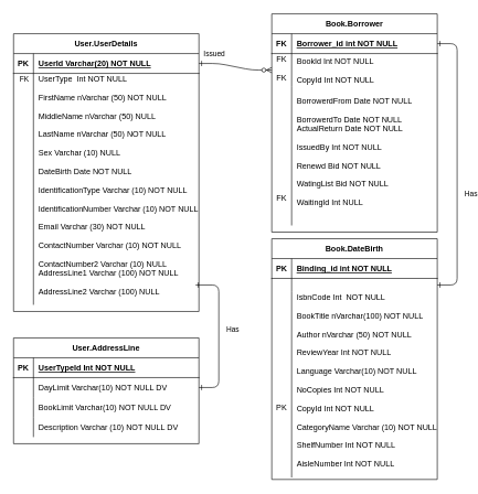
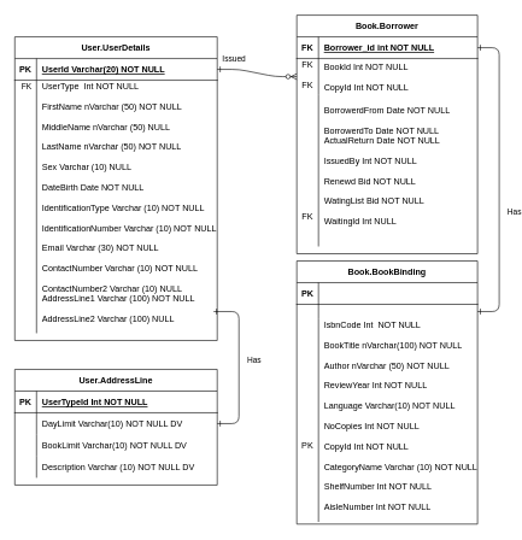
  <mxCell id="0" />
  <mxCell id="1" parent="0" />
  <mxCell id="2" value="" style="edgeStyle=entityRelationEdgeStyle;endArrow=ERzeroToMany;startArrow=ERone;endFill=1;startFill=0;" parent="1" source="7" target="17" edge="1"><mxGeometry width="100" height="100" relative="1" as="geometry"><mxPoint x="240" y="650" as="sourcePoint" /><mxPoint x="340" y="550" as="targetPoint" /></mxGeometry></mxCell>
  <mxCell id="3" value="Issued" style="edgeLabel;html=1;align=center;verticalAlign=middle;resizable=0;points=[];" parent="2" vertex="1" connectable="0"><mxGeometry x="-0.66" y="2" relative="1" as="geometry"><mxPoint x="3" y="-13" as="offset" /></mxGeometry></mxCell>
  <mxCell id="4" value="" style="edgeStyle=entityRelationEdgeStyle;endArrow=ERone;startArrow=ERone;endFill=0;startFill=0;" parent="1" source="14" target="27" edge="1"><mxGeometry width="100" height="100" relative="1" as="geometry"><mxPoint x="300" y="110" as="sourcePoint" /><mxPoint x="360" y="135" as="targetPoint" /></mxGeometry></mxCell>
  <mxCell id="5" value="Has" style="edgeLabel;html=1;align=center;verticalAlign=middle;resizable=0;points=[];" parent="4" vertex="1" connectable="0"><mxGeometry x="0.504" relative="1" as="geometry"><mxPoint x="20" y="-63" as="offset" /></mxGeometry></mxCell>
  <mxCell id="6" value="User.UserDetails" style="shape=table;startSize=30;container=1;collapsible=1;childLayout=tableLayout;fixedRows=1;rowLines=0;fontStyle=1;align=center;resizeLast=1;" parent="1" vertex="1"><mxGeometry x="20" y="50" width="280" height="420" as="geometry" /></mxCell>
  <mxCell id="7" value="" style="shape=partialRectangle;collapsible=0;dropTarget=0;pointerEvents=0;fillColor=none;points=[[0,0.5],[1,0.5]];portConstraint=eastwest;top=0;left=0;right=0;bottom=1;" parent="6" vertex="1"><mxGeometry y="30" width="280" height="30" as="geometry" /></mxCell>
  <mxCell id="8" value="PK" style="shape=partialRectangle;overflow=hidden;connectable=0;fillColor=none;top=0;left=0;bottom=0;right=0;fontStyle=1;" parent="7" vertex="1"><mxGeometry width="30" height="30" as="geometry" /></mxCell>
  <mxCell id="9" value="UserId Varchar(20) NOT NULL" style="shape=partialRectangle;overflow=hidden;connectable=0;fillColor=none;top=0;left=0;bottom=0;right=0;align=left;spacingLeft=6;fontStyle=5;" parent="7" vertex="1"><mxGeometry x="30" width="250" height="30" as="geometry" /></mxCell>
  <mxCell id="10" value="" style="shape=partialRectangle;collapsible=0;dropTarget=0;pointerEvents=0;fillColor=none;points=[[0,0.5],[1,0.5]];portConstraint=eastwest;top=0;left=0;right=0;bottom=0;" parent="6" vertex="1"><mxGeometry y="60" width="280" height="350" as="geometry" /></mxCell>
  <mxCell id="11" value="&#10;" style="shape=partialRectangle;overflow=hidden;connectable=0;fillColor=none;top=0;left=0;bottom=0;right=0;" parent="10" vertex="1"><mxGeometry width="30" height="350" as="geometry" /></mxCell>
  <mxCell id="12" value="UserType  Int NOT NULL  &#10;&#10;FirstName nVarchar (50) NOT NULL&#10;&#10;MiddleName nVarchar (50) NULL&#10;&#10;LastName nVarchar (50) NOT NULL&#10;&#10;Sex Varchar (10) NULL&#10;&#10;DateBirth Date NOT NULL&#10;&#10;IdentificationType Varchar (10) NOT NULL&#10;&#10;IdentificationNumber Varchar (10) NOT NULL&#10;&#10;Email Varchar (30) NOT NULL&#10;&#10;ContactNumber Varchar (10) NOT NULL&#10;&#10;ContactNumber2 Varchar (10) NULL&#10;AddressLine1 Varchar (100) NOT NULL&#10;&#10;AddressLine2 Varchar (100) NULL&#10;&#10;&#10;&#10;&#10;&#10;&#10;&#10;" style="shape=partialRectangle;overflow=hidden;connectable=0;fillColor=none;top=0;left=0;bottom=0;right=0;align=left;spacingLeft=6;" parent="10" vertex="1"><mxGeometry x="30" width="250" height="350" as="geometry" /></mxCell>
  <mxCell id="13" value="Book.Borrower" style="shape=table;startSize=30;container=1;collapsible=1;childLayout=tableLayout;fixedRows=1;rowLines=0;fontStyle=1;align=center;resizeLast=1;" parent="1" vertex="1"><mxGeometry x="410" y="20" width="250" height="330" as="geometry" /></mxCell>
  <mxCell id="14" value="" style="shape=partialRectangle;collapsible=0;dropTarget=0;pointerEvents=0;fillColor=none;points=[[0,0.5],[1,0.5]];portConstraint=eastwest;top=0;left=0;right=0;bottom=1;" parent="13" vertex="1"><mxGeometry y="30" width="250" height="30" as="geometry" /></mxCell>
  <mxCell id="15" value="FK" style="shape=partialRectangle;overflow=hidden;connectable=0;fillColor=none;top=0;left=0;bottom=0;right=0;fontStyle=1;" parent="14" vertex="1"><mxGeometry width="30" height="30" as="geometry" /></mxCell>
  <mxCell id="16" value="Borrower_id int NOT NULL " style="shape=partialRectangle;overflow=hidden;connectable=0;fillColor=none;top=0;left=0;bottom=0;right=0;align=left;spacingLeft=6;fontStyle=5;" parent="14" vertex="1"><mxGeometry x="30" width="220" height="30" as="geometry" /></mxCell>
  <mxCell id="17" value="" style="shape=partialRectangle;collapsible=0;dropTarget=0;pointerEvents=0;fillColor=none;points=[[0,0.5],[1,0.5]];portConstraint=eastwest;top=0;left=0;right=0;bottom=0;" parent="13" vertex="1"><mxGeometry y="60" width="250" height="50" as="geometry" /></mxCell>
  <mxCell id="18" value="FK&#10;&#10;FK&#10;" style="shape=partialRectangle;overflow=hidden;connectable=0;fillColor=none;top=0;left=0;bottom=0;right=0;" parent="17" vertex="1"><mxGeometry width="30" height="50" as="geometry" /></mxCell>
  <mxCell id="19" value="BookId Int NOT NULL&#10;&#10;CopyId Int NOT NULL" style="shape=partialRectangle;overflow=hidden;connectable=0;fillColor=none;top=0;left=0;bottom=0;right=0;align=left;spacingLeft=6;" parent="17" vertex="1"><mxGeometry x="30" width="220" height="50" as="geometry" /></mxCell>
  <mxCell id="20" value="" style="shape=partialRectangle;collapsible=0;dropTarget=0;pointerEvents=0;fillColor=none;points=[[0,0.5],[1,0.5]];portConstraint=eastwest;top=0;left=0;right=0;bottom=0;" parent="13" vertex="1"><mxGeometry y="110" width="250" height="210" as="geometry" /></mxCell>
  <mxCell id="21" value="&#10;&#10;&#10;&#10;&#10;&#10;&#10;&#10;&#10;&#10;FK&#10;" style="shape=partialRectangle;overflow=hidden;connectable=0;fillColor=none;top=0;left=0;bottom=0;right=0;" parent="20" vertex="1"><mxGeometry width="30" height="210" as="geometry" /></mxCell>
  <mxCell id="22" value="BorrowerdFrom Date NOT NULL&#10;&#10;BorrowerdTo Date NOT NULL&#10;ActualReturn Date NOT NULL&#10;&#10;IssuedBy Int NOT NULL&#10;&#10;Renewd Bid NOT NULL&#10;&#10;WatingList Bid NOT NULL&#10;&#10;WaitingId Int NULL&#10;" style="shape=partialRectangle;overflow=hidden;connectable=0;fillColor=none;top=0;left=0;bottom=0;right=0;align=left;spacingLeft=6;" parent="20" vertex="1"><mxGeometry x="30" width="220" height="210" as="geometry" /></mxCell>
- <mxCell id="23" value="Book.DateBirth" style="shape=table;startSize=30;container=1;collapsible=1;childLayout=tableLayout;fixedRows=1;rowLines=0;fontStyle=1;align=center;resizeLast=1;" parent="1" vertex="1"><mxGeometry x="410" y="360" width="250" height="364" as="geometry" /></mxCell>
+ <mxCell id="23" value="Book.BookBinding" style="shape=table;startSize=30;container=1;collapsible=1;childLayout=tableLayout;fixedRows=1;rowLines=0;fontStyle=1;align=center;resizeLast=1;" parent="1" vertex="1"><mxGeometry x="410" y="360" width="250" height="364" as="geometry" /></mxCell>
  <mxCell id="24" value="" style="shape=partialRectangle;collapsible=0;dropTarget=0;pointerEvents=0;fillColor=none;points=[[0,0.5],[1,0.5]];portConstraint=eastwest;top=0;left=0;right=0;bottom=1;" parent="23" vertex="1"><mxGeometry y="30" width="250" height="30" as="geometry" /></mxCell>
  <mxCell id="25" value="PK" style="shape=partialRectangle;overflow=hidden;connectable=0;fillColor=none;top=0;left=0;bottom=0;right=0;fontStyle=1;" parent="24" vertex="1"><mxGeometry width="30" height="30" as="geometry" /></mxCell>
- <mxCell id="26" value="Binding_id int NOT NULL " style="shape=partialRectangle;overflow=hidden;connectable=0;fillColor=none;top=0;left=0;bottom=0;right=0;align=left;spacingLeft=6;fontStyle=5;" parent="24" vertex="1"><mxGeometry x="30" width="220" height="30" as="geometry" /></mxCell>
  <mxCell id="27" value="" style="shape=partialRectangle;collapsible=0;dropTarget=0;pointerEvents=0;fillColor=none;points=[[0,0.5],[1,0.5]];portConstraint=eastwest;top=0;left=0;right=0;bottom=0;" parent="23" vertex="1"><mxGeometry y="60" width="250" height="20" as="geometry" /></mxCell>
  <mxCell id="28" value="" style="shape=partialRectangle;overflow=hidden;connectable=0;fillColor=none;top=0;left=0;bottom=0;right=0;" parent="27" vertex="1"><mxGeometry width="30" height="20" as="geometry" /></mxCell>
  <mxCell id="29" value="" style="shape=partialRectangle;overflow=hidden;connectable=0;fillColor=none;top=0;left=0;bottom=0;right=0;align=left;spacingLeft=6;" parent="27" vertex="1"><mxGeometry x="30" width="220" height="20" as="geometry" /></mxCell>
  <mxCell id="30" value="" style="shape=partialRectangle;collapsible=0;dropTarget=0;pointerEvents=0;fillColor=none;points=[[0,0.5],[1,0.5]];portConstraint=eastwest;top=0;left=0;right=0;bottom=0;" parent="23" vertex="1"><mxGeometry y="80" width="250" height="281" as="geometry" /></mxCell>
  <mxCell id="31" value="&#10;&#10;&#10;&#10;&#10;&#10;PK&#10;" style="shape=partialRectangle;overflow=hidden;connectable=0;fillColor=none;top=0;left=0;bottom=0;right=0;" parent="30" vertex="1"><mxGeometry width="30" height="281" as="geometry" /></mxCell>
  <mxCell id="32" value="IsbnCode Int  NOT NULL&#10;&#10;BookTitle nVarchar(100) NOT NULL&#10;&#10;Author nVarchar (50) NOT NULL&#10;&#10;ReviewYear Int NOT NULL&#10;&#10;Language Varchar(10) NOT NULL&#10;&#10;NoCopies Int NOT NULL&#10;&#10;CopyId Int NOT NULL&#10;&#10;CategoryName Varchar (10) NOT NULL&#10;&#10;ShelfNumber Int NOT NULL&#10;&#10;AisleNumber Int NOT NULL&#10;&#10;&#10;&#10;" style="shape=partialRectangle;overflow=hidden;connectable=0;fillColor=none;top=0;left=0;bottom=0;right=0;align=left;spacingLeft=6;" parent="30" vertex="1"><mxGeometry x="30" width="220" height="281" as="geometry" /></mxCell>
  <mxCell id="33" value="FK" style="edgeLabel;html=1;align=center;verticalAlign=middle;resizable=0;points=[];" parent="1" vertex="1" connectable="0"><mxGeometry x="322" y="80" as="geometry"><mxPoint x="-287" y="38" as="offset" /></mxGeometry></mxCell>
  <mxCell id="34" value="" style="edgeStyle=entityRelationEdgeStyle;endArrow=ERone;startArrow=ERone;endFill=0;startFill=0;" parent="1" target="40" edge="1"><mxGeometry width="100" height="100" relative="1" as="geometry"><mxPoint x="295" y="430" as="sourcePoint" /><mxPoint x="315" y="510" as="targetPoint" /></mxGeometry></mxCell>
  <mxCell id="35" value="Has" style="edgeLabel;html=1;align=center;verticalAlign=middle;resizable=0;points=[];" parent="34" vertex="1" connectable="0"><mxGeometry x="0.504" relative="1" as="geometry"><mxPoint x="20" y="-63" as="offset" /></mxGeometry></mxCell>
  <mxCell id="36" value="User.AddressLine" style="shape=table;startSize=30;container=1;collapsible=1;childLayout=tableLayout;fixedRows=1;rowLines=0;fontStyle=1;align=center;resizeLast=1;" parent="1" vertex="1"><mxGeometry x="20" y="510" width="280" height="160" as="geometry" /></mxCell>
  <mxCell id="37" value="" style="shape=partialRectangle;collapsible=0;dropTarget=0;pointerEvents=0;fillColor=none;top=0;left=0;bottom=1;right=0;points=[[0,0.5],[1,0.5]];portConstraint=eastwest;" parent="36" vertex="1"><mxGeometry y="30" width="280" height="30" as="geometry" /></mxCell>
  <mxCell id="38" value="PK" style="shape=partialRectangle;connectable=0;fillColor=none;top=0;left=0;bottom=0;right=0;fontStyle=1;overflow=hidden;" parent="37" vertex="1"><mxGeometry width="30" height="30" as="geometry" /></mxCell>
  <mxCell id="39" value="UserTypeId Int NOT NULL" style="shape=partialRectangle;connectable=0;fillColor=none;top=0;left=0;bottom=0;right=0;align=left;spacingLeft=6;fontStyle=5;overflow=hidden;" parent="37" vertex="1"><mxGeometry x="30" width="250" height="30" as="geometry" /></mxCell>
  <mxCell id="40" value="" style="shape=partialRectangle;collapsible=0;dropTarget=0;pointerEvents=0;fillColor=none;top=0;left=0;bottom=0;right=0;points=[[0,0.5],[1,0.5]];portConstraint=eastwest;" parent="36" vertex="1"><mxGeometry y="60" width="280" height="30" as="geometry" /></mxCell>
  <mxCell id="41" value="" style="shape=partialRectangle;connectable=0;fillColor=none;top=0;left=0;bottom=0;right=0;editable=1;overflow=hidden;" parent="40" vertex="1"><mxGeometry width="30" height="30" as="geometry" /></mxCell>
  <mxCell id="42" value="DayLimit Varchar(10) NOT NULL DV" style="shape=partialRectangle;connectable=0;fillColor=none;top=0;left=0;bottom=0;right=0;align=left;spacingLeft=6;overflow=hidden;" parent="40" vertex="1"><mxGeometry x="30" width="250" height="30" as="geometry" /></mxCell>
  <mxCell id="43" value="" style="shape=partialRectangle;collapsible=0;dropTarget=0;pointerEvents=0;fillColor=none;top=0;left=0;bottom=0;right=0;points=[[0,0.5],[1,0.5]];portConstraint=eastwest;" parent="36" vertex="1"><mxGeometry y="90" width="280" height="30" as="geometry" /></mxCell>
  <mxCell id="44" value="" style="shape=partialRectangle;connectable=0;fillColor=none;top=0;left=0;bottom=0;right=0;editable=1;overflow=hidden;" parent="43" vertex="1"><mxGeometry width="30" height="30" as="geometry" /></mxCell>
  <mxCell id="45" value="BookLimit Varchar(10) NOT NULL DV" style="shape=partialRectangle;connectable=0;fillColor=none;top=0;left=0;bottom=0;right=0;align=left;spacingLeft=6;overflow=hidden;" parent="43" vertex="1"><mxGeometry x="30" width="250" height="30" as="geometry" /></mxCell>
  <mxCell id="46" value="" style="shape=partialRectangle;collapsible=0;dropTarget=0;pointerEvents=0;fillColor=none;top=0;left=0;bottom=0;right=0;points=[[0,0.5],[1,0.5]];portConstraint=eastwest;" parent="36" vertex="1"><mxGeometry y="120" width="280" height="30" as="geometry" /></mxCell>
  <mxCell id="47" value="" style="shape=partialRectangle;connectable=0;fillColor=none;top=0;left=0;bottom=0;right=0;editable=1;overflow=hidden;" parent="46" vertex="1"><mxGeometry width="30" height="30" as="geometry" /></mxCell>
  <mxCell id="48" value="Description Varchar (10) NOT NULL DV" style="shape=partialRectangle;connectable=0;fillColor=none;top=0;left=0;bottom=0;right=0;align=left;spacingLeft=6;overflow=hidden;" parent="46" vertex="1"><mxGeometry x="30" width="250" height="30" as="geometry" /></mxCell>
